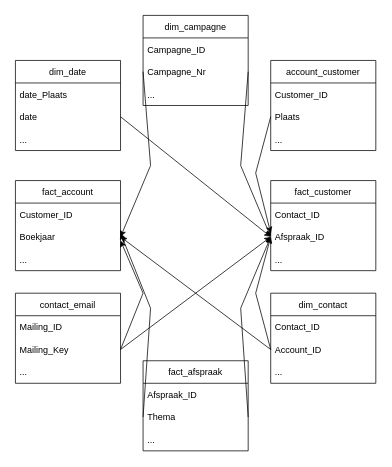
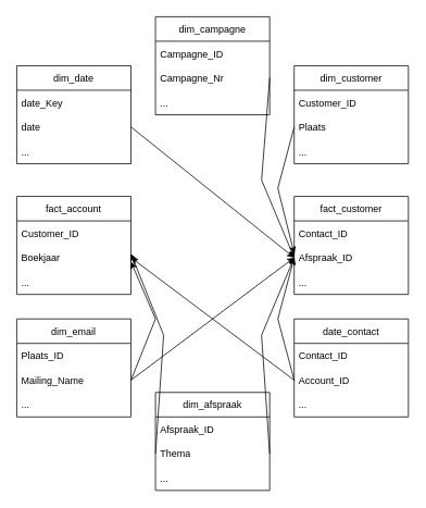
  <mxCell id="0" />
  <mxCell id="1" parent="0" />
  <mxCell id="2" value="dim_date" style="swimlane;fontStyle=0;childLayout=stackLayout;horizontal=1;startSize=30;horizontalStack=0;resizeParent=1;resizeParentMax=0;resizeLast=0;collapsible=1;marginBottom=0;" vertex="1" parent="1"><mxGeometry x="20" y="80" width="140" height="120" as="geometry" /></mxCell>
- <mxCell id="3" value="date_Plaats" style="text;strokeColor=none;fillColor=none;align=left;verticalAlign=middle;spacingLeft=4;spacingRight=4;overflow=hidden;points=[[0,0.5],[1,0.5]];portConstraint=eastwest;rotatable=0;" vertex="1" parent="2"><mxGeometry y="30" width="140" height="30" as="geometry" /></mxCell>
+ <mxCell id="3" value="date_Key" style="text;strokeColor=none;fillColor=none;align=left;verticalAlign=middle;spacingLeft=4;spacingRight=4;overflow=hidden;points=[[0,0.5],[1,0.5]];portConstraint=eastwest;rotatable=0;" vertex="1" parent="2"><mxGeometry y="30" width="140" height="30" as="geometry" /></mxCell>
  <mxCell id="4" value="date" style="text;strokeColor=none;fillColor=none;align=left;verticalAlign=middle;spacingLeft=4;spacingRight=4;overflow=hidden;points=[[0,0.5],[1,0.5]];portConstraint=eastwest;rotatable=0;" vertex="1" parent="2"><mxGeometry y="60" width="140" height="30" as="geometry" /></mxCell>
  <mxCell id="5" value="..." style="text;strokeColor=none;fillColor=none;align=left;verticalAlign=middle;spacingLeft=4;spacingRight=4;overflow=hidden;points=[[0,0.5],[1,0.5]];portConstraint=eastwest;rotatable=0;" vertex="1" parent="2"><mxGeometry y="90" width="140" height="30" as="geometry" /></mxCell>
  <mxCell id="6" value="fact_account" style="swimlane;fontStyle=0;childLayout=stackLayout;horizontal=1;startSize=30;horizontalStack=0;resizeParent=1;resizeParentMax=0;resizeLast=0;collapsible=1;marginBottom=0;" vertex="1" parent="1"><mxGeometry x="20" y="240" width="140" height="120" as="geometry" /></mxCell>
  <mxCell id="7" value="Customer_ID" style="text;strokeColor=none;fillColor=none;align=left;verticalAlign=middle;spacingLeft=4;spacingRight=4;overflow=hidden;points=[[0,0.5],[1,0.5]];portConstraint=eastwest;rotatable=0;" vertex="1" parent="6"><mxGeometry y="30" width="140" height="30" as="geometry" /></mxCell>
  <mxCell id="8" value="Boekjaar" style="text;strokeColor=none;fillColor=none;align=left;verticalAlign=middle;spacingLeft=4;spacingRight=4;overflow=hidden;points=[[0,0.5],[1,0.5]];portConstraint=eastwest;rotatable=0;" vertex="1" parent="6"><mxGeometry y="60" width="140" height="30" as="geometry" /></mxCell>
  <mxCell id="9" value="..." style="text;strokeColor=none;fillColor=none;align=left;verticalAlign=middle;spacingLeft=4;spacingRight=4;overflow=hidden;points=[[0,0.5],[1,0.5]];portConstraint=eastwest;rotatable=0;" vertex="1" parent="6"><mxGeometry y="90" width="140" height="30" as="geometry" /></mxCell>
- <mxCell id="10" value="dim_contact" style="swimlane;fontStyle=0;childLayout=stackLayout;horizontal=1;startSize=30;horizontalStack=0;resizeParent=1;resizeParentMax=0;resizeLast=0;collapsible=1;marginBottom=0;" vertex="1" parent="1"><mxGeometry x="360" y="390" width="140" height="120" as="geometry" /></mxCell>
+ <mxCell id="10" value="date_contact" style="swimlane;fontStyle=0;childLayout=stackLayout;horizontal=1;startSize=30;horizontalStack=0;resizeParent=1;resizeParentMax=0;resizeLast=0;collapsible=1;marginBottom=0;" vertex="1" parent="1"><mxGeometry x="360" y="390" width="140" height="120" as="geometry" /></mxCell>
  <mxCell id="11" value="Contact_ID" style="text;strokeColor=none;fillColor=none;align=left;verticalAlign=middle;spacingLeft=4;spacingRight=4;overflow=hidden;points=[[0,0.5],[1,0.5]];portConstraint=eastwest;rotatable=0;" vertex="1" parent="10"><mxGeometry y="30" width="140" height="30" as="geometry" /></mxCell>
  <mxCell id="12" value="Account_ID" style="text;strokeColor=none;fillColor=none;align=left;verticalAlign=middle;spacingLeft=4;spacingRight=4;overflow=hidden;points=[[0,0.5],[1,0.5]];portConstraint=eastwest;rotatable=0;" vertex="1" parent="10"><mxGeometry y="60" width="140" height="30" as="geometry" /></mxCell>
  <mxCell id="13" value="..." style="text;strokeColor=none;fillColor=none;align=left;verticalAlign=middle;spacingLeft=4;spacingRight=4;overflow=hidden;points=[[0,0.5],[1,0.5]];portConstraint=eastwest;rotatable=0;" vertex="1" parent="10"><mxGeometry y="90" width="140" height="30" as="geometry" /></mxCell>
- <mxCell id="14" value="account_customer" style="swimlane;fontStyle=0;childLayout=stackLayout;horizontal=1;startSize=30;horizontalStack=0;resizeParent=1;resizeParentMax=0;resizeLast=0;collapsible=1;marginBottom=0;" vertex="1" parent="1"><mxGeometry x="360" y="80" width="140" height="120" as="geometry" /></mxCell>
+ <mxCell id="14" value="dim_customer" style="swimlane;fontStyle=0;childLayout=stackLayout;horizontal=1;startSize=30;horizontalStack=0;resizeParent=1;resizeParentMax=0;resizeLast=0;collapsible=1;marginBottom=0;" vertex="1" parent="1"><mxGeometry x="360" y="80" width="140" height="120" as="geometry" /></mxCell>
  <mxCell id="15" value="Customer_ID" style="text;strokeColor=none;fillColor=none;align=left;verticalAlign=middle;spacingLeft=4;spacingRight=4;overflow=hidden;points=[[0,0.5],[1,0.5]];portConstraint=eastwest;rotatable=0;" vertex="1" parent="14"><mxGeometry y="30" width="140" height="30" as="geometry" /></mxCell>
  <mxCell id="16" value="Plaats" style="text;strokeColor=none;fillColor=none;align=left;verticalAlign=middle;spacingLeft=4;spacingRight=4;overflow=hidden;points=[[0,0.5],[1,0.5]];portConstraint=eastwest;rotatable=0;" vertex="1" parent="14"><mxGeometry y="60" width="140" height="30" as="geometry" /></mxCell>
  <mxCell id="17" value="..." style="text;strokeColor=none;fillColor=none;align=left;verticalAlign=middle;spacingLeft=4;spacingRight=4;overflow=hidden;points=[[0,0.5],[1,0.5]];portConstraint=eastwest;rotatable=0;" vertex="1" parent="14"><mxGeometry y="90" width="140" height="30" as="geometry" /></mxCell>
  <mxCell id="18" value="fact_customer" style="swimlane;fontStyle=0;childLayout=stackLayout;horizontal=1;startSize=30;horizontalStack=0;resizeParent=1;resizeParentMax=0;resizeLast=0;collapsible=1;marginBottom=0;" vertex="1" parent="1"><mxGeometry x="360" y="240" width="140" height="120" as="geometry" /></mxCell>
  <mxCell id="19" value="Contact_ID" style="text;strokeColor=none;fillColor=none;align=left;verticalAlign=middle;spacingLeft=4;spacingRight=4;overflow=hidden;points=[[0,0.5],[1,0.5]];portConstraint=eastwest;rotatable=0;" vertex="1" parent="18"><mxGeometry y="30" width="140" height="30" as="geometry" /></mxCell>
  <mxCell id="20" value="Afspraak_ID" style="text;strokeColor=none;fillColor=none;align=left;verticalAlign=middle;spacingLeft=4;spacingRight=4;overflow=hidden;points=[[0,0.5],[1,0.5]];portConstraint=eastwest;rotatable=0;" vertex="1" parent="18"><mxGeometry y="60" width="140" height="30" as="geometry" /></mxCell>
  <mxCell id="21" value="..." style="text;strokeColor=none;fillColor=none;align=left;verticalAlign=middle;spacingLeft=4;spacingRight=4;overflow=hidden;points=[[0,0.5],[1,0.5]];portConstraint=eastwest;rotatable=0;" vertex="1" parent="18"><mxGeometry y="90" width="140" height="30" as="geometry" /></mxCell>
- <mxCell id="22" value="contact_email" style="swimlane;fontStyle=0;childLayout=stackLayout;horizontal=1;startSize=30;horizontalStack=0;resizeParent=1;resizeParentMax=0;resizeLast=0;collapsible=1;marginBottom=0;" vertex="1" parent="1"><mxGeometry x="20" y="390" width="140" height="120" as="geometry" /></mxCell>
- <mxCell id="23" value="Mailing_ID" style="text;strokeColor=none;fillColor=none;align=left;verticalAlign=middle;spacingLeft=4;spacingRight=4;overflow=hidden;points=[[0,0.5],[1,0.5]];portConstraint=eastwest;rotatable=0;" vertex="1" parent="22"><mxGeometry y="30" width="140" height="30" as="geometry" /></mxCell>
- <mxCell id="24" value="Mailing_Key" style="text;strokeColor=none;fillColor=none;align=left;verticalAlign=middle;spacingLeft=4;spacingRight=4;overflow=hidden;points=[[0,0.5],[1,0.5]];portConstraint=eastwest;rotatable=0;" vertex="1" parent="22"><mxGeometry y="60" width="140" height="30" as="geometry" /></mxCell>
+ <mxCell id="22" value="dim_email" style="swimlane;fontStyle=0;childLayout=stackLayout;horizontal=1;startSize=30;horizontalStack=0;resizeParent=1;resizeParentMax=0;resizeLast=0;collapsible=1;marginBottom=0;" vertex="1" parent="1"><mxGeometry x="20" y="390" width="140" height="120" as="geometry" /></mxCell>
+ <mxCell id="23" value="Plaats_ID" style="text;strokeColor=none;fillColor=none;align=left;verticalAlign=middle;spacingLeft=4;spacingRight=4;overflow=hidden;points=[[0,0.5],[1,0.5]];portConstraint=eastwest;rotatable=0;" vertex="1" parent="22"><mxGeometry y="30" width="140" height="30" as="geometry" /></mxCell>
+ <mxCell id="24" value="Mailing_Name" style="text;strokeColor=none;fillColor=none;align=left;verticalAlign=middle;spacingLeft=4;spacingRight=4;overflow=hidden;points=[[0,0.5],[1,0.5]];portConstraint=eastwest;rotatable=0;" vertex="1" parent="22"><mxGeometry y="60" width="140" height="30" as="geometry" /></mxCell>
  <mxCell id="25" value="..." style="text;strokeColor=none;fillColor=none;align=left;verticalAlign=middle;spacingLeft=4;spacingRight=4;overflow=hidden;points=[[0,0.5],[1,0.5]];portConstraint=eastwest;rotatable=0;" vertex="1" parent="22"><mxGeometry y="90" width="140" height="30" as="geometry" /></mxCell>
  <mxCell id="26" style="rounded=0;orthogonalLoop=1;jettySize=auto;html=1;entryX=0;entryY=0.5;entryDx=0;entryDy=0;exitX=1;exitY=0.5;exitDx=0;exitDy=0;" edge="1" parent="1" source="4" target="20"><mxGeometry relative="1" as="geometry" /></mxCell>
  <mxCell id="27" style="edgeStyle=none;rounded=0;orthogonalLoop=1;jettySize=auto;html=1;entryX=1;entryY=0.5;entryDx=0;entryDy=0;" edge="1" parent="1" target="8"><mxGeometry relative="1" as="geometry"><mxPoint x="360" y="465" as="sourcePoint" /></mxGeometry></mxCell>
  <mxCell id="28" style="edgeStyle=none;rounded=0;orthogonalLoop=1;jettySize=auto;html=1;exitX=1;exitY=0.5;exitDx=0;exitDy=0;entryX=0;entryY=0.5;entryDx=0;entryDy=0;" edge="1" parent="1" source="24" target="20"><mxGeometry relative="1" as="geometry" /></mxCell>
  <mxCell id="29" style="rounded=0;orthogonalLoop=1;jettySize=auto;html=1;exitX=1;exitY=0.5;exitDx=0;exitDy=0;" edge="1" parent="1" source="24"><mxGeometry relative="1" as="geometry"><mxPoint x="160" y="320" as="targetPoint" /><Array as="points"><mxPoint x="190" y="390" /></Array></mxGeometry></mxCell>
  <mxCell id="30" style="edgeStyle=none;rounded=0;orthogonalLoop=1;jettySize=auto;html=1;exitX=0;exitY=0.5;exitDx=0;exitDy=0;entryX=0;entryY=0.5;entryDx=0;entryDy=0;" edge="1" parent="1" source="12" target="20"><mxGeometry relative="1" as="geometry"><Array as="points"><mxPoint x="340" y="390" /></Array></mxGeometry></mxCell>
  <mxCell id="31" style="edgeStyle=none;rounded=0;orthogonalLoop=1;jettySize=auto;html=1;exitX=0;exitY=0.5;exitDx=0;exitDy=0;" edge="1" parent="1" source="16"><mxGeometry relative="1" as="geometry"><mxPoint x="360" y="310" as="targetPoint" /><Array as="points"><mxPoint x="340" y="230" /></Array></mxGeometry></mxCell>
  <mxCell id="32" value="dim_campagne" style="swimlane;fontStyle=0;childLayout=stackLayout;horizontal=1;startSize=30;horizontalStack=0;resizeParent=1;resizeParentMax=0;resizeLast=0;collapsible=1;marginBottom=0;" vertex="1" parent="1"><mxGeometry x="190" y="20" width="140" height="120" as="geometry" /></mxCell>
  <mxCell id="33" value="Campagne_ID" style="text;strokeColor=none;fillColor=none;align=left;verticalAlign=middle;spacingLeft=4;spacingRight=4;overflow=hidden;points=[[0,0.5],[1,0.5]];portConstraint=eastwest;rotatable=0;" vertex="1" parent="32"><mxGeometry y="30" width="140" height="30" as="geometry" /></mxCell>
  <mxCell id="34" value="Campagne_Nr" style="text;strokeColor=none;fillColor=none;align=left;verticalAlign=middle;spacingLeft=4;spacingRight=4;overflow=hidden;points=[[0,0.5],[1,0.5]];portConstraint=eastwest;rotatable=0;" vertex="1" parent="32"><mxGeometry y="60" width="140" height="30" as="geometry" /></mxCell>
  <mxCell id="35" value="..." style="text;strokeColor=none;fillColor=none;align=left;verticalAlign=middle;spacingLeft=4;spacingRight=4;overflow=hidden;points=[[0,0.5],[1,0.5]];portConstraint=eastwest;rotatable=0;" vertex="1" parent="32"><mxGeometry y="90" width="140" height="30" as="geometry" /></mxCell>
- <mxCell id="36" value="fact_afspraak" style="swimlane;fontStyle=0;childLayout=stackLayout;horizontal=1;startSize=30;horizontalStack=0;resizeParent=1;resizeParentMax=0;resizeLast=0;collapsible=1;marginBottom=0;" vertex="1" parent="1"><mxGeometry x="190" y="480" width="140" height="120" as="geometry" /></mxCell>
+ <mxCell id="36" value="dim_afspraak" style="swimlane;fontStyle=0;childLayout=stackLayout;horizontal=1;startSize=30;horizontalStack=0;resizeParent=1;resizeParentMax=0;resizeLast=0;collapsible=1;marginBottom=0;" vertex="1" parent="1"><mxGeometry x="190" y="480" width="140" height="120" as="geometry" /></mxCell>
  <mxCell id="37" value="Afspraak_ID" style="text;strokeColor=none;fillColor=none;align=left;verticalAlign=middle;spacingLeft=4;spacingRight=4;overflow=hidden;points=[[0,0.5],[1,0.5]];portConstraint=eastwest;rotatable=0;" vertex="1" parent="36"><mxGeometry y="30" width="140" height="30" as="geometry" /></mxCell>
  <mxCell id="38" value="Thema" style="text;strokeColor=none;fillColor=none;align=left;verticalAlign=middle;spacingLeft=4;spacingRight=4;overflow=hidden;points=[[0,0.5],[1,0.5]];portConstraint=eastwest;rotatable=0;" vertex="1" parent="36"><mxGeometry y="60" width="140" height="30" as="geometry" /></mxCell>
  <mxCell id="39" value="..." style="text;strokeColor=none;fillColor=none;align=left;verticalAlign=middle;spacingLeft=4;spacingRight=4;overflow=hidden;points=[[0,0.5],[1,0.5]];portConstraint=eastwest;rotatable=0;" vertex="1" parent="36"><mxGeometry y="90" width="140" height="30" as="geometry" /></mxCell>
- <mxCell id="40" style="edgeStyle=none;rounded=0;orthogonalLoop=1;jettySize=auto;html=1;exitX=0;exitY=0.5;exitDx=0;exitDy=0;entryX=1;entryY=0.5;entryDx=0;entryDy=0;" edge="1" parent="1" source="34" target="8"><mxGeometry relative="1" as="geometry"><Array as="points"><mxPoint x="200" y="220" /></Array></mxGeometry></mxCell>
  <mxCell id="41" style="edgeStyle=none;rounded=0;orthogonalLoop=1;jettySize=auto;html=1;exitX=1;exitY=0.5;exitDx=0;exitDy=0;entryX=0;entryY=0.5;entryDx=0;entryDy=0;" edge="1" parent="1" source="34" target="20"><mxGeometry relative="1" as="geometry"><Array as="points"><mxPoint x="320" y="220" /></Array></mxGeometry></mxCell>
  <mxCell id="42" style="edgeStyle=none;rounded=0;orthogonalLoop=1;jettySize=auto;html=1;exitX=1;exitY=0.5;exitDx=0;exitDy=0;entryX=0;entryY=0.5;entryDx=0;entryDy=0;" edge="1" parent="1" source="38" target="20"><mxGeometry relative="1" as="geometry"><Array as="points"><mxPoint x="320" y="410" /></Array></mxGeometry></mxCell>
  <mxCell id="43" style="edgeStyle=none;rounded=0;orthogonalLoop=1;jettySize=auto;html=1;exitX=0;exitY=0.5;exitDx=0;exitDy=0;" edge="1" parent="1" source="38"><mxGeometry relative="1" as="geometry"><mxPoint x="160" y="310" as="targetPoint" /><Array as="points"><mxPoint x="200" y="410" /></Array></mxGeometry></mxCell>
